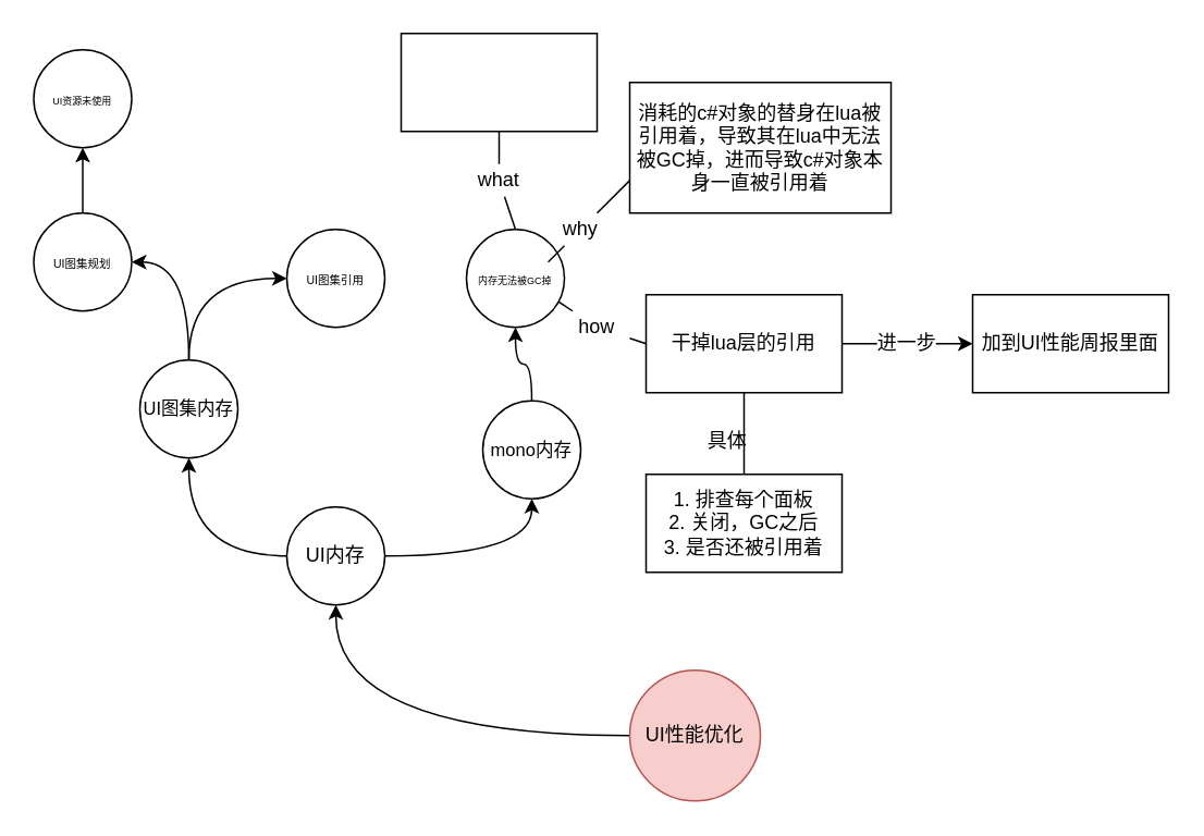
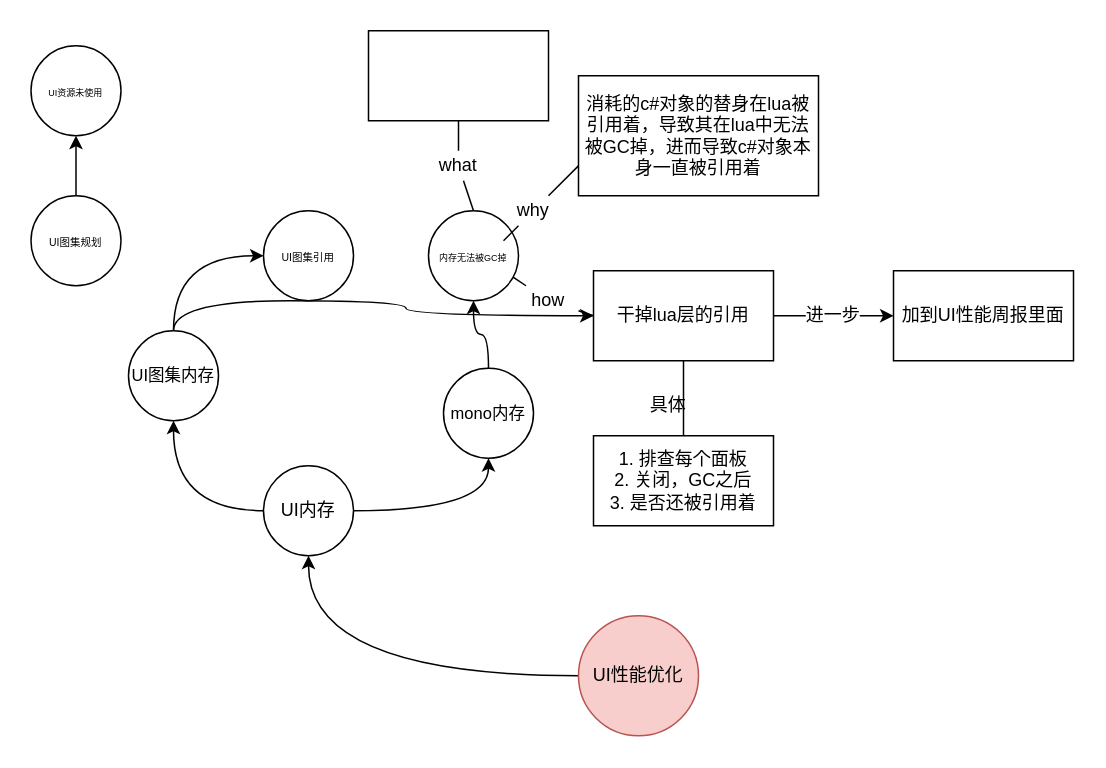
  <mxCell id="0" />
  <mxCell id="1" parent="0" />
  <mxCell id="2" value="" style="endArrow=none;html=1;" edge="1" parent="1" source="20"><mxGeometry width="50" height="50" relative="1" as="geometry"><mxPoint x="395" y="210" as="sourcePoint" /><mxPoint x="335" y="180" as="targetPoint" /></mxGeometry></mxCell>
  <mxCell id="3" value="" style="endArrow=none;html=1;" edge="1" parent="1" source="22"><mxGeometry width="50" height="50" relative="1" as="geometry"><mxPoint x="335" y="160" as="sourcePoint" /><mxPoint x="385" y="110" as="targetPoint" /><Array as="points"><mxPoint x="395" y="100" /></Array></mxGeometry></mxCell>
  <mxCell id="4" style="edgeStyle=orthogonalEdgeStyle;rounded=0;orthogonalLoop=1;jettySize=auto;html=1;entryX=0.5;entryY=1;entryDx=0;entryDy=0;curved=1;" parent="1" source="5" target="8" edge="1"><mxGeometry relative="1" as="geometry" /></mxCell>
  <mxCell id="5" value="UI性能优化" style="ellipse;whiteSpace=wrap;html=1;aspect=fixed;fillColor=#f8cecc;strokeColor=#b85450;" parent="1" vertex="1"><mxGeometry x="385" y="410" width="80" height="80" as="geometry" /></mxCell>
  <mxCell id="6" style="edgeStyle=orthogonalEdgeStyle;curved=1;rounded=0;orthogonalLoop=1;jettySize=auto;html=1;exitX=1;exitY=0.5;exitDx=0;exitDy=0;entryX=0.5;entryY=1;entryDx=0;entryDy=0;" parent="1" source="8" target="10" edge="1"><mxGeometry relative="1" as="geometry" /></mxCell>
  <mxCell id="7" style="edgeStyle=orthogonalEdgeStyle;curved=1;rounded=0;orthogonalLoop=1;jettySize=auto;html=1;exitX=0;exitY=0.5;exitDx=0;exitDy=0;" parent="1" source="8" target="13" edge="1"><mxGeometry relative="1" as="geometry" /></mxCell>
  <mxCell id="8" value="UI内存" style="ellipse;whiteSpace=wrap;html=1;aspect=fixed;" parent="1" vertex="1"><mxGeometry x="175" y="310" width="60" height="60" as="geometry" /></mxCell>
  <mxCell id="9" value="" style="edgeStyle=orthogonalEdgeStyle;curved=1;rounded=0;orthogonalLoop=1;jettySize=auto;html=1;" parent="1" source="10" target="18" edge="1"><mxGeometry relative="1" as="geometry" /></mxCell>
  <mxCell id="10" value="&lt;font style=&quot;font-size: 11px&quot;&gt;mono内存&lt;/font&gt;" style="ellipse;whiteSpace=wrap;html=1;aspect=fixed;" parent="1" vertex="1"><mxGeometry x="295" y="245" width="60" height="60" as="geometry" /></mxCell>
  <mxCell id="11" style="edgeStyle=orthogonalEdgeStyle;curved=1;rounded=0;orthogonalLoop=1;jettySize=auto;html=1;exitX=0.5;exitY=0;exitDx=0;exitDy=0;entryX=0;entryY=0.5;entryDx=0;entryDy=0;" parent="1" source="13" target="16" edge="1"><mxGeometry relative="1" as="geometry"><mxPoint x="130" y="220" as="sourcePoint" /></mxGeometry></mxCell>
- <mxCell id="12" style="edgeStyle=orthogonalEdgeStyle;curved=1;rounded=0;orthogonalLoop=1;jettySize=auto;html=1;exitX=0.5;exitY=0;exitDx=0;exitDy=0;entryX=1;entryY=0.5;entryDx=0;entryDy=0;" parent="1" source="13" target="15" edge="1"><mxGeometry relative="1" as="geometry" /></mxCell>
+ <mxCell id="12" style="edgeStyle=orthogonalEdgeStyle;curved=1;rounded=0;orthogonalLoop=1;jettySize=auto;html=1;exitX=0.5;exitY=0;exitDx=0;exitDy=0;" parent="1" source="13" target="30" edge="1"><mxGeometry relative="1" as="geometry" /></mxCell>
  <mxCell id="13" value="&lt;font style=&quot;font-size: 11px&quot;&gt;UI图集内存&lt;/font&gt;" style="ellipse;whiteSpace=wrap;html=1;aspect=fixed;" parent="1" vertex="1"><mxGeometry x="85" y="220" width="60" height="60" as="geometry" /></mxCell>
  <mxCell id="14" style="rounded=0;orthogonalLoop=1;jettySize=auto;html=1;entryX=0.5;entryY=1;entryDx=0;entryDy=0;exitX=0.5;exitY=0;exitDx=0;exitDy=0;exitPerimeter=0;edgeStyle=orthogonalEdgeStyle;curved=1;" parent="1" source="15" target="17" edge="1"><mxGeometry relative="1" as="geometry" /></mxCell>
  <mxCell id="15" value="&lt;font style=&quot;font-size: 7px&quot;&gt;UI图集规划&lt;/font&gt;" style="ellipse;whiteSpace=wrap;html=1;aspect=fixed;" parent="1" vertex="1"><mxGeometry x="20" y="130" width="60" height="60" as="geometry" /></mxCell>
  <mxCell id="16" value="&lt;font style=&quot;font-size: 7px ; line-height: 100%&quot;&gt;UI图集引用&lt;/font&gt;" style="ellipse;whiteSpace=wrap;html=1;aspect=fixed;" parent="1" vertex="1"><mxGeometry x="175" y="140" width="60" height="60" as="geometry" /></mxCell>
  <mxCell id="17" value="&lt;div&gt;&lt;span style=&quot;font-size: 6px&quot;&gt;UI资源未使用&lt;/span&gt;&lt;/div&gt;" style="ellipse;whiteSpace=wrap;html=1;aspect=fixed;align=center;" parent="1" vertex="1"><mxGeometry x="20" y="30" width="60" height="60" as="geometry" /></mxCell>
  <mxCell id="18" value="&lt;span style=&quot;font-size: 6px ; line-height: 120%&quot;&gt;内存无法被GC掉&lt;/span&gt;" style="ellipse;whiteSpace=wrap;html=1;aspect=fixed;align=center;" parent="1" vertex="1"><mxGeometry x="285" y="140" width="60" height="60" as="geometry" /></mxCell>
  <mxCell id="19" value="消耗的c#对象的替身在lua被引用着，导致其在lua中无法被GC掉，进而导致c#对象本身一直被引用着" style="rounded=0;whiteSpace=wrap;html=1;" vertex="1" parent="1"><mxGeometry x="385" y="50" width="160" height="80" as="geometry" /></mxCell>
  <mxCell id="20" value="how" style="text;html=1;strokeColor=none;fillColor=none;align=center;verticalAlign=middle;whiteSpace=wrap;rounded=0;" vertex="1" parent="1"><mxGeometry x="345" y="190" width="40" height="20" as="geometry" /></mxCell>
  <mxCell id="21" value="" style="endArrow=none;html=1;" edge="1" parent="1" target="20"><mxGeometry width="50" height="50" relative="1" as="geometry"><mxPoint x="395" y="210" as="sourcePoint" /><mxPoint x="335" y="180" as="targetPoint" /></mxGeometry></mxCell>
  <mxCell id="22" value="why" style="text;html=1;strokeColor=none;fillColor=none;align=center;verticalAlign=middle;whiteSpace=wrap;rounded=0;" vertex="1" parent="1"><mxGeometry x="335" y="130" width="40" height="20" as="geometry" /></mxCell>
  <mxCell id="23" value="" style="endArrow=none;html=1;" edge="1" parent="1" target="22"><mxGeometry width="50" height="50" relative="1" as="geometry"><mxPoint x="335" y="160" as="sourcePoint" /><mxPoint x="385" y="110" as="targetPoint" /><Array as="points" /></mxGeometry></mxCell>
  <mxCell id="24" value="" style="endArrow=none;html=1;exitX=0.5;exitY=0;exitDx=0;exitDy=0;" edge="1" parent="1" source="25"><mxGeometry width="50" height="50" relative="1" as="geometry"><mxPoint x="285" y="140" as="sourcePoint" /><mxPoint x="305" y="80" as="targetPoint" /></mxGeometry></mxCell>
  <mxCell id="25" value="what" style="text;html=1;strokeColor=none;fillColor=none;align=center;verticalAlign=middle;whiteSpace=wrap;rounded=0;" vertex="1" parent="1"><mxGeometry x="285" y="100" width="40" height="20" as="geometry" /></mxCell>
  <mxCell id="26" value="" style="endArrow=none;html=1;exitX=0.5;exitY=0;exitDx=0;exitDy=0;" edge="1" parent="1" source="18" target="25"><mxGeometry width="50" height="50" relative="1" as="geometry"><mxPoint x="315" y="140" as="sourcePoint" /><mxPoint x="305" y="80" as="targetPoint" /></mxGeometry></mxCell>
  <mxCell id="27" value="" style="rounded=0;whiteSpace=wrap;html=1;" vertex="1" parent="1"><mxGeometry x="245" y="20" width="120" height="60" as="geometry" /></mxCell>
  <mxCell id="28" style="edgeStyle=orthogonalEdgeStyle;rounded=0;orthogonalLoop=1;jettySize=auto;html=1;exitX=1;exitY=0.5;exitDx=0;exitDy=0;" edge="1" parent="1" source="30" target="31"><mxGeometry relative="1" as="geometry" /></mxCell>
  <mxCell id="29" style="edgeStyle=orthogonalEdgeStyle;rounded=0;orthogonalLoop=1;jettySize=auto;html=1;exitX=0.5;exitY=1;exitDx=0;exitDy=0;endArrow=none;" edge="1" parent="1" source="30" target="33"><mxGeometry relative="1" as="geometry" /></mxCell>
  <mxCell id="30" value="干掉lua层的引用" style="rounded=0;whiteSpace=wrap;html=1;" vertex="1" parent="1"><mxGeometry x="395" y="180" width="120" height="60" as="geometry" /></mxCell>
  <mxCell id="31" value="加到UI性能周报里面" style="rounded=0;whiteSpace=wrap;html=1;" vertex="1" parent="1"><mxGeometry x="595" y="180" width="120" height="60" as="geometry" /></mxCell>
  <mxCell id="32" value="&lt;span style=&quot;background-color: rgb(255 , 255 , 255)&quot;&gt;进一步&lt;/span&gt;" style="text;html=1;align=center;verticalAlign=middle;whiteSpace=wrap;rounded=0;" vertex="1" parent="1"><mxGeometry x="535" y="200" width="40" height="20" as="geometry" /></mxCell>
  <mxCell id="33" value="1. 排查每个面板&lt;br&gt;2. 关闭，GC之后&lt;br&gt;3. 是否还被引用着" style="rounded=0;whiteSpace=wrap;html=1;" vertex="1" parent="1"><mxGeometry x="395" y="290" width="120" height="60" as="geometry" /></mxCell>
  <mxCell id="34" value="具体" style="text;html=1;strokeColor=none;fillColor=none;align=center;verticalAlign=middle;whiteSpace=wrap;rounded=0;" vertex="1" parent="1"><mxGeometry x="425" y="260" width="40" height="20" as="geometry" /></mxCell>
